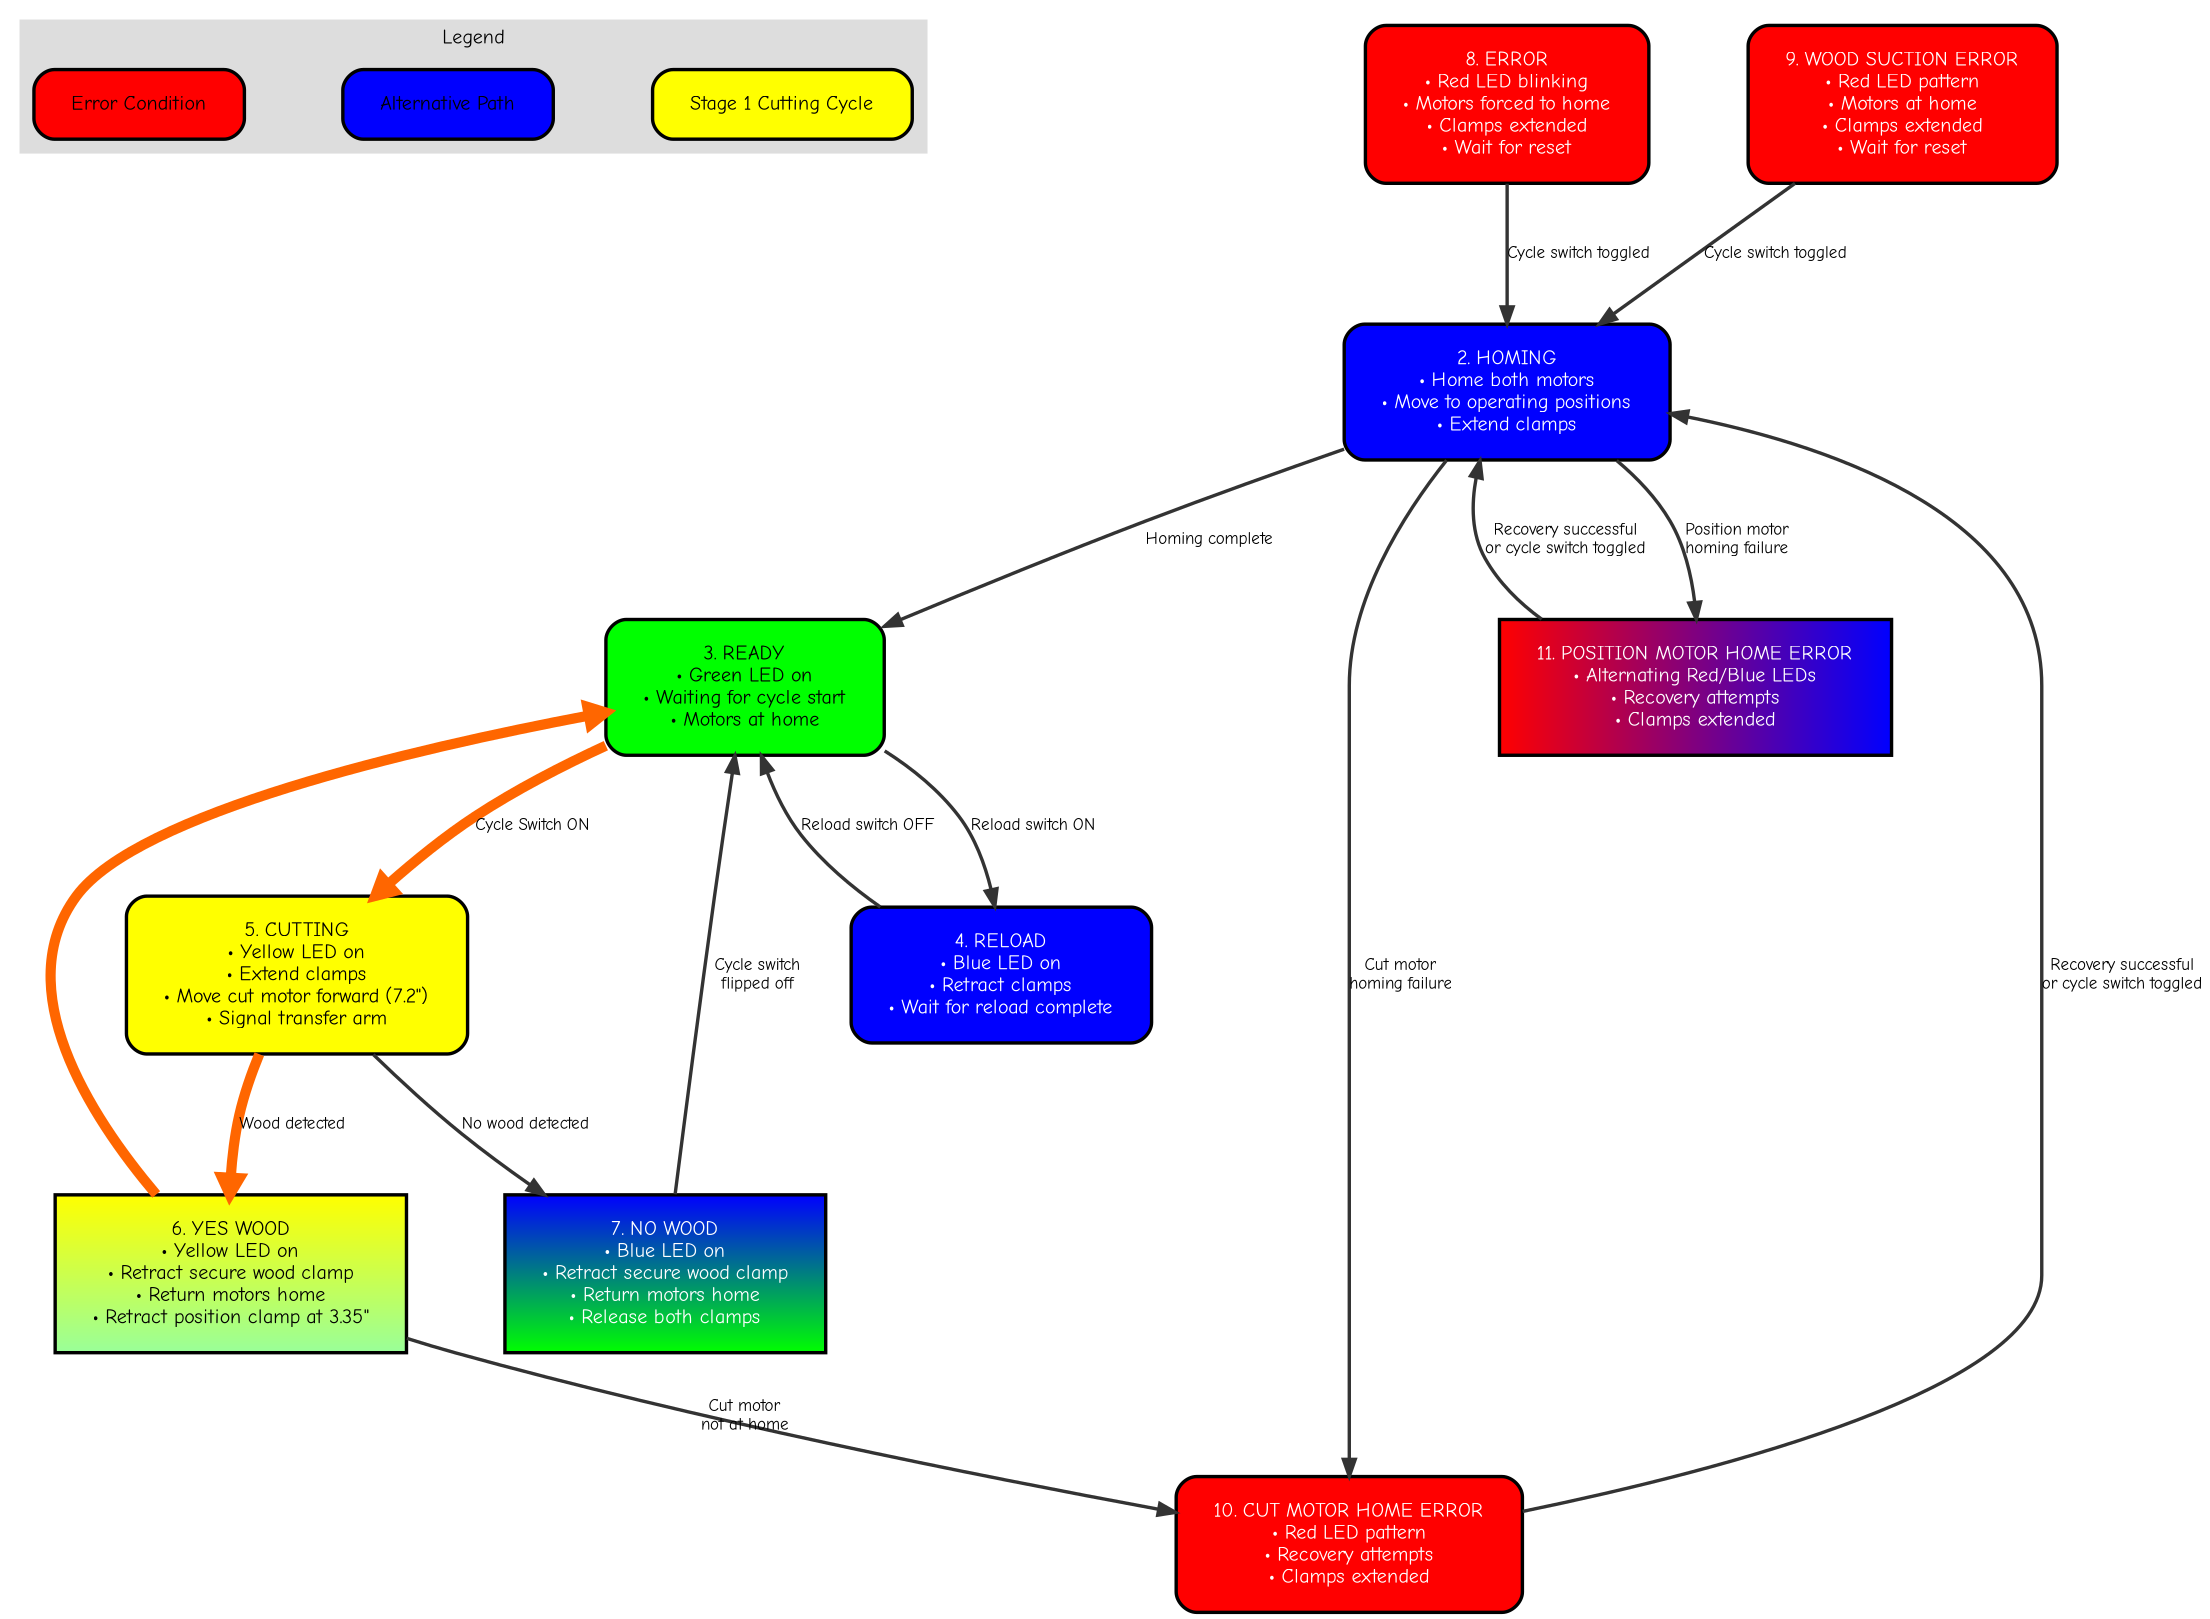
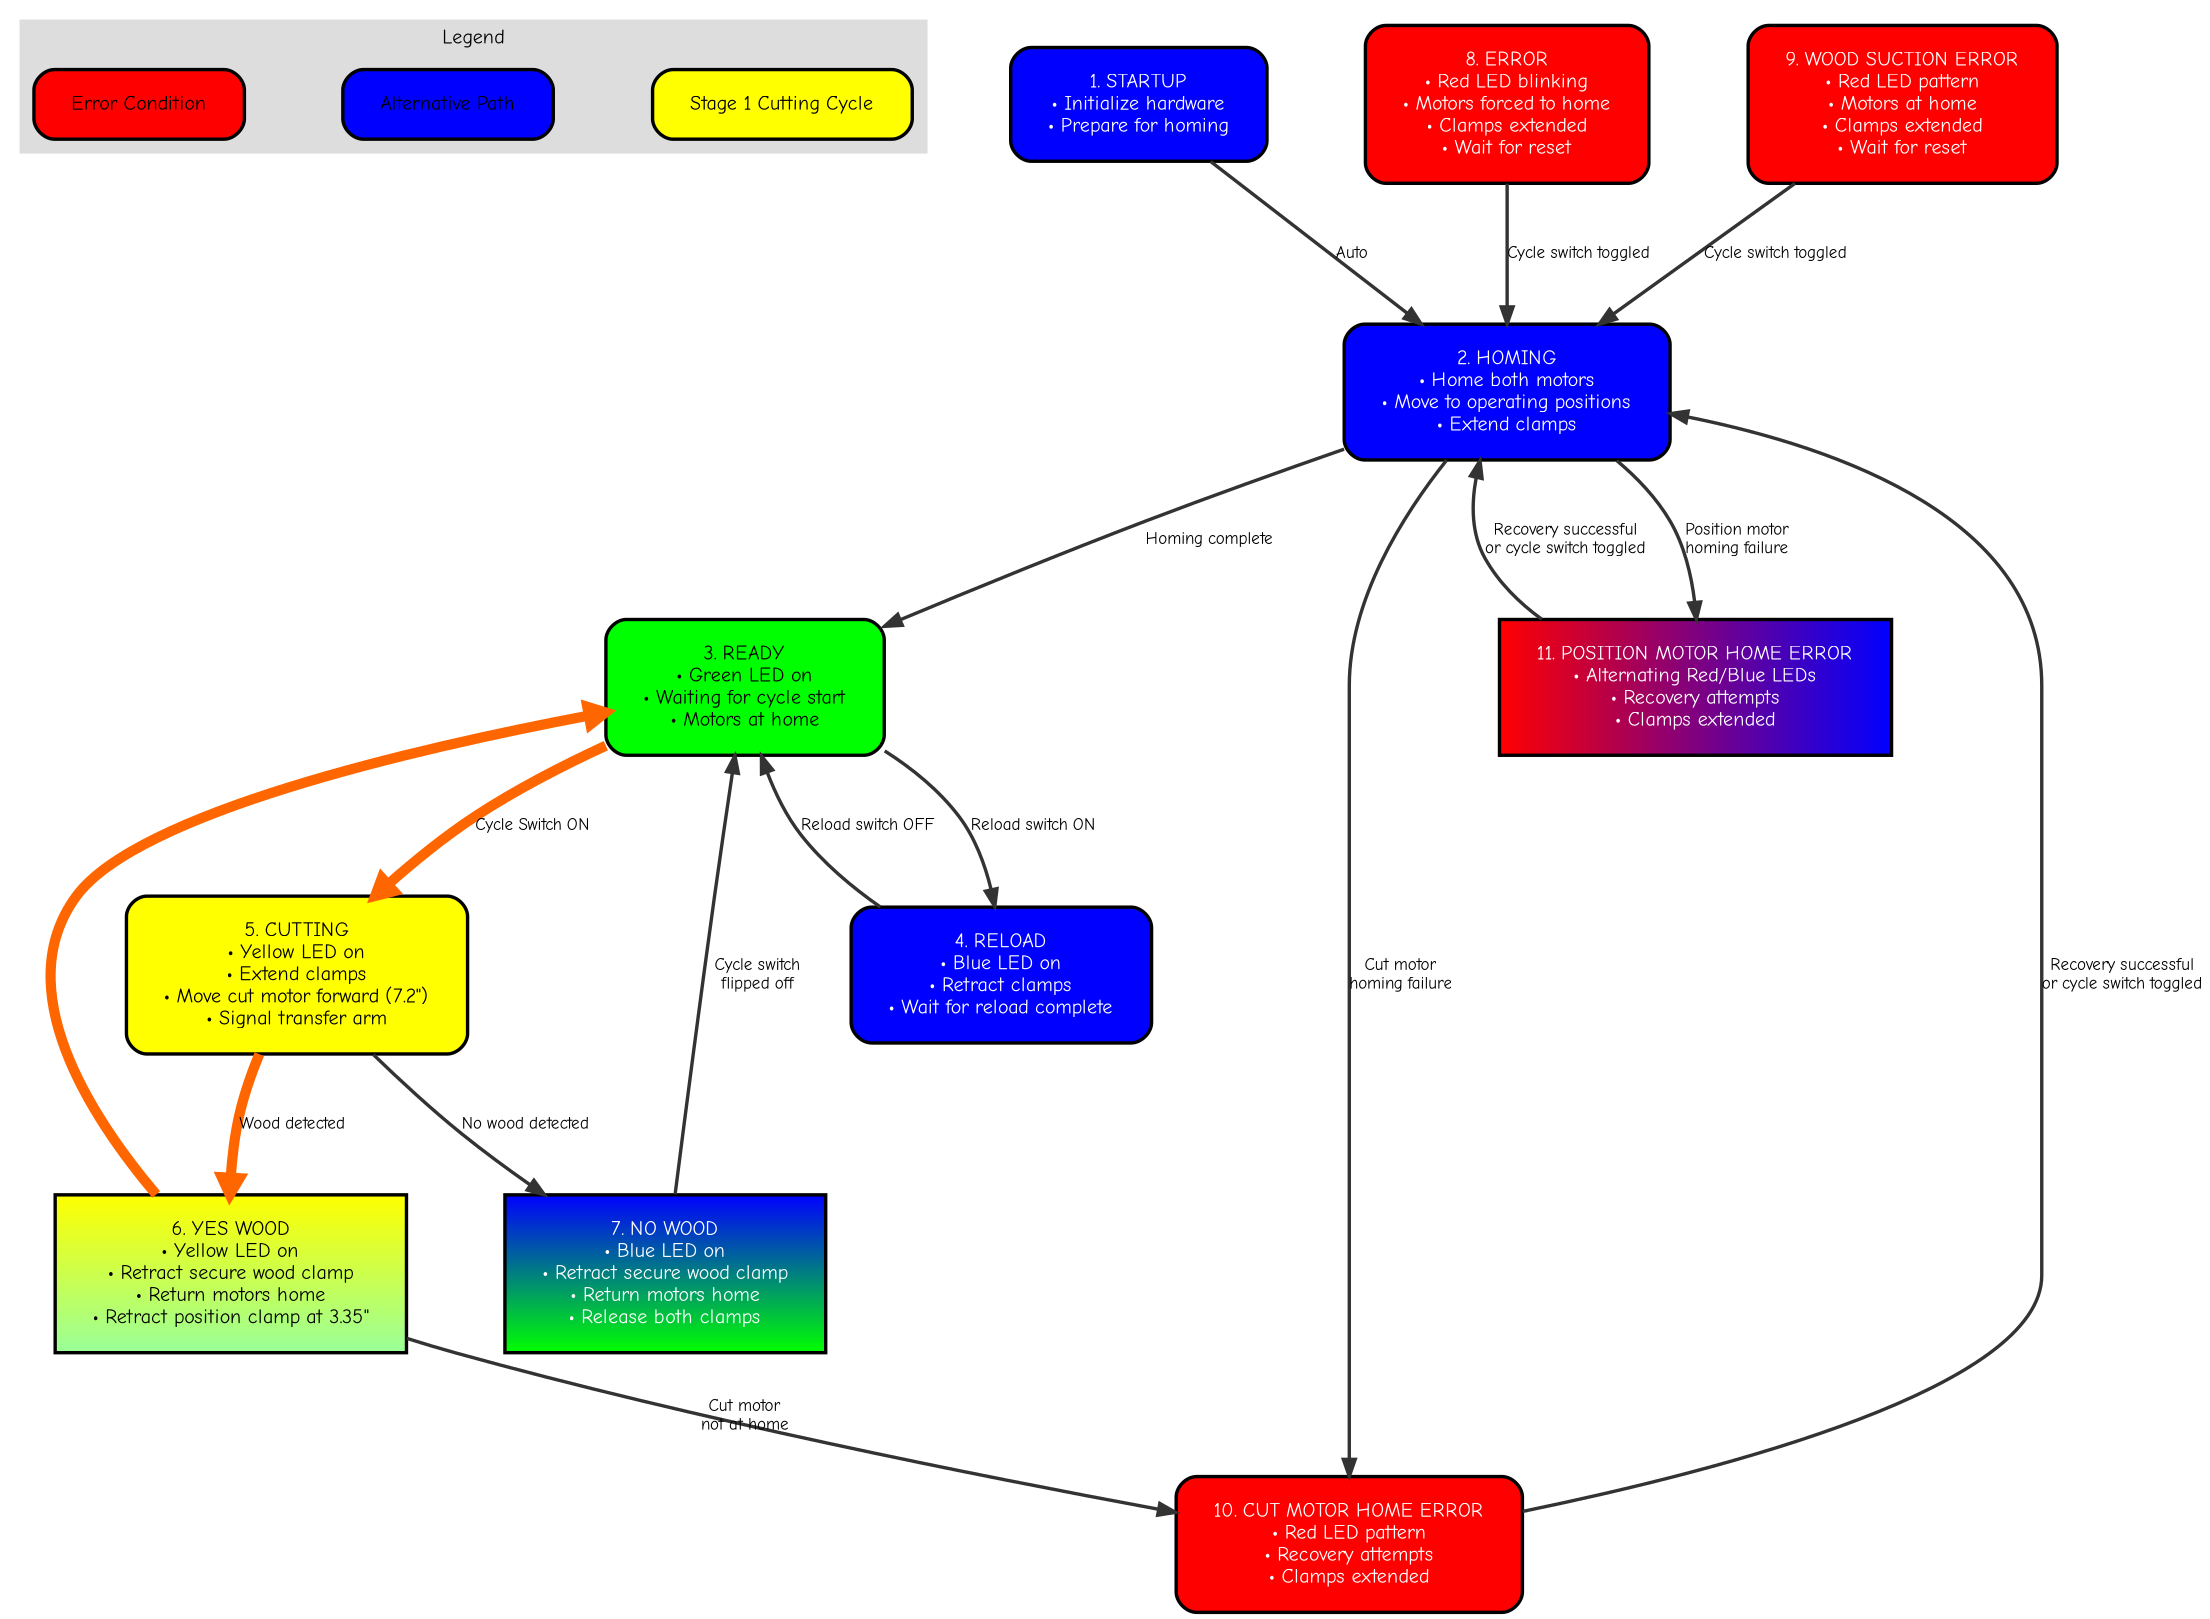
  digraph {
    fontname="Comic Neue"
    nodesep=0.8
    rankdir=TB
    ranksep=1.0
    splines=true
    node [fillcolor="#0000FF" fontname="Comic Neue" fontsize=12 margin="0.3,0.2" penwidth=2.0 shape=rect style="filled,rounded" fontcolor=white]
    edge [color="#333333" fontname="Comic Neue" fontsize=10 penwidth=2.0]
    n1 [fillcolor="#FFFF00" label="Stage 1 Cutting Cycle" fontcolor=""]
    n2 [label="Alternative Path" fontcolor=""]
    n3 [fillcolor="#FF0000" label="Error Condition" fontcolor=""]
+   n4 [label="1. STARTUP\n• Initialize hardware\n• Prepare for homing"]
    n5 [label="2. HOMING\n• Home both motors\n• Move to operating positions\n• Extend clamps"]
    n6 [fillcolor="#00FF00" label="3. READY\n• Green LED on\n• Waiting for cycle start\n• Motors at home" fontcolor=""]
    n7 [fillcolor="#FF0000" label="10. CUT MOTOR HOME ERROR\n• Red LED pattern\n• Recovery attempts\n• Clamps extended"]
    n8 [fillcolor="#FF0000:#0000FF" gradientangle=0 label="11. POSITION MOTOR HOME ERROR\n• Alternating Red/Blue LEDs\n• Recovery attempts\n• Clamps extended" style=filled]
    n9 [label="4. RELOAD\n• Blue LED on\n• Retract clamps\n• Wait for reload complete"]
    n10 [fillcolor="#FFFF00" label="5. CUTTING\n• Yellow LED on\n• Extend clamps\n• Move cut motor forward (7.2\")\n• Signal transfer arm" fontcolor=""]
    n11 [fillcolor="#FFFF00:#99FF99" gradientangle=270 label="6. YES WOOD\n• Yellow LED on\n• Retract secure wood clamp\n• Return motors home\n• Retract position clamp at 3.35\"" style=filled fontcolor=""]
    n12 [fillcolor="#0000FF:#00FF00" gradientangle=270 label="7. NO WOOD\n• Blue LED on\n• Retract secure wood clamp\n• Return motors home\n• Release both clamps" style=filled]
    n13 [fillcolor="#FF0000" label="8. ERROR\n• Red LED blinking\n• Motors forced to home\n• Clamps extended\n• Wait for reset"]
    n14 [fillcolor="#FF0000" label="9. WOOD SUCTION ERROR\n• Red LED pattern\n• Motors at home\n• Clamps extended\n• Wait for reset"]
    subgraph cluster_1 {
      color="#DDDDDD"
      fontsize=12
      label=Legend
      style=filled
      n1
      n2
      n3
    }
+   n4 -> n5 [label=Auto]
    n5 -> n6 [label="Homing complete"]
    n5 -> n7 [label="Cut motor\nhoming failure"]
    n5 -> n8 [label="Position motor\nhoming failure"]
    n6 -> n9 [label="Reload switch ON"]
    n6 -> n10 [color="#FF6600" label="Cycle Switch ON" penwidth=6.0 style=bold]
    n7 -> n5 [label="Recovery successful\nor cycle switch toggled"]
    n8 -> n5 [label="Recovery successful\nor cycle switch toggled"]
    n9 -> n6 [label="Reload switch OFF"]
    n10 -> n11 [color="#FF6600" label="Wood detected" penwidth=6.0 style=bold]
    n10 -> n12 [label="No wood detected"]
    n11 -> n6 [color="#FF6600" penwidth=6.0 style=bold]
    n11 -> n7 [xlabel="Cut motor\nnot at home"]
    n12 -> n6 [label="Cycle switch\nflipped off"]
    n13 -> n5 [label="Cycle switch toggled"]
    n14 -> n5 [label="Cycle switch toggled"]
  }
